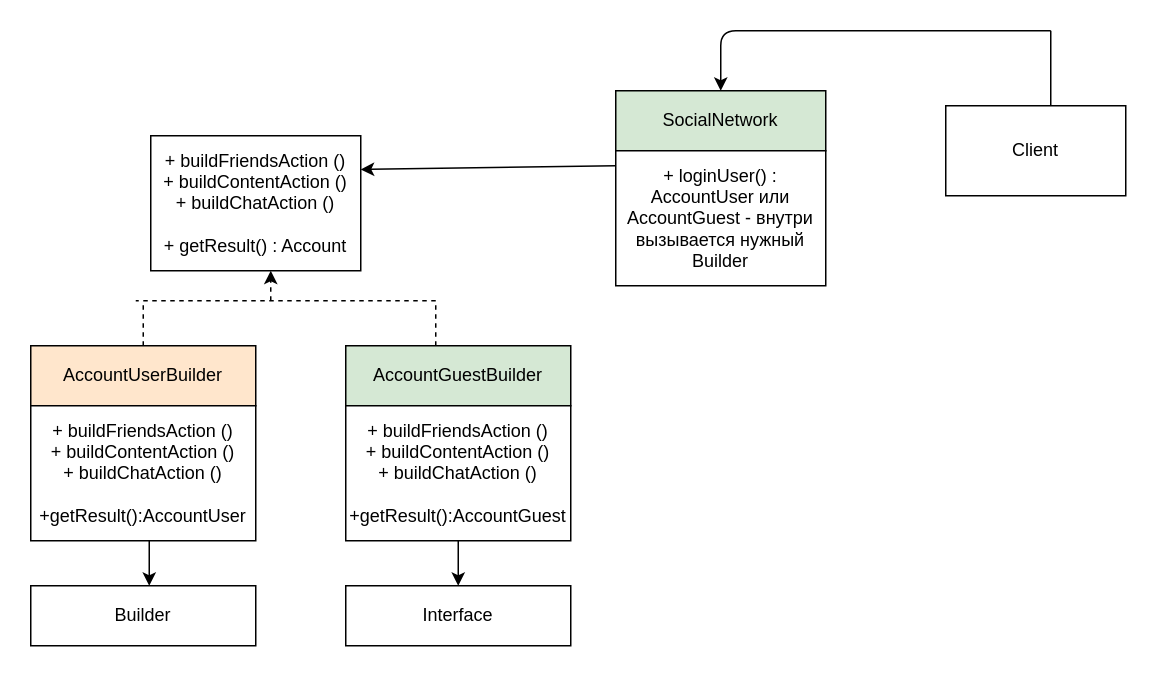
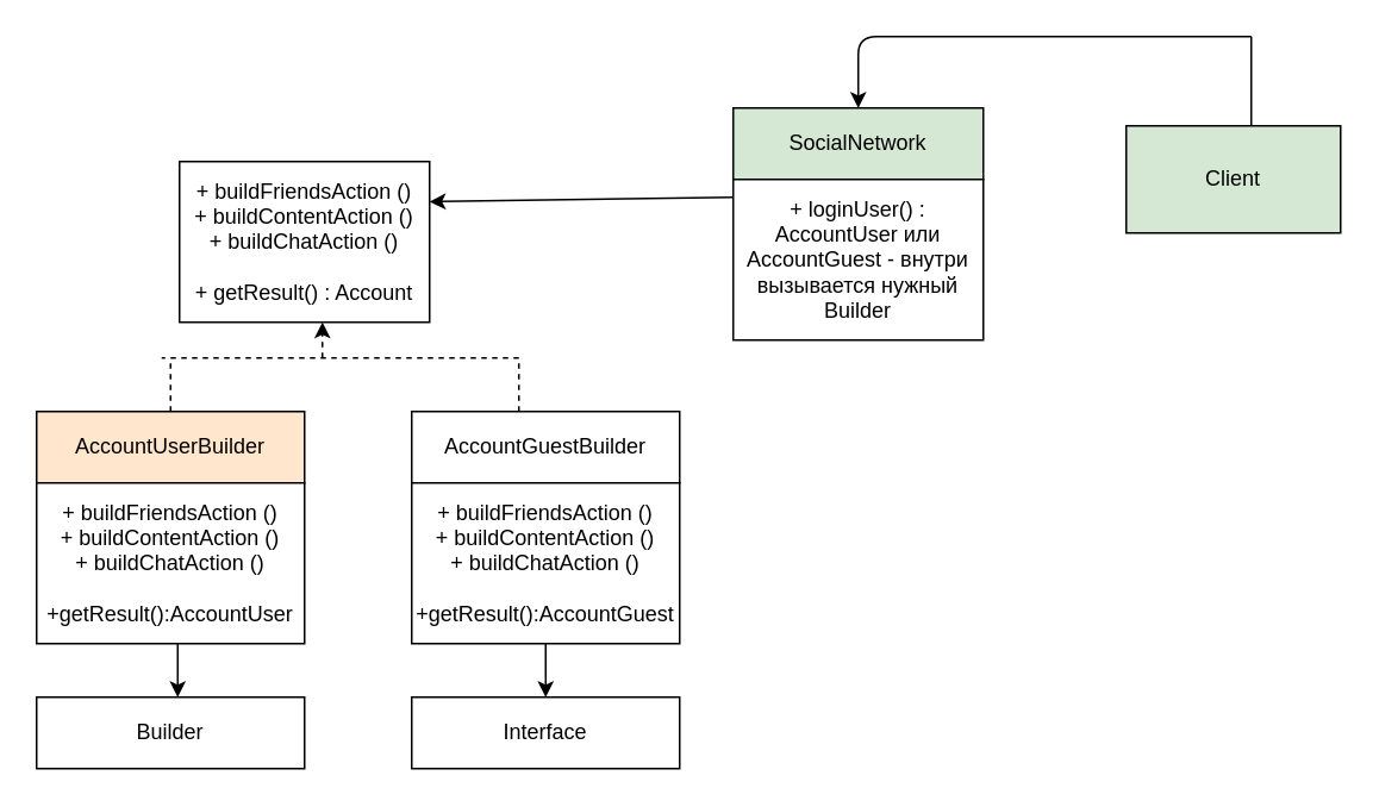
  <mxCell id="0" />
  <mxCell id="1" parent="0" />
  <mxCell id="2" value="+ buildFriendsAction ()&lt;br&gt;+ buildContentAction ()&lt;br&gt;+ buildChatAction ()&lt;br&gt;&lt;br&gt;+ getResult() : Account&lt;br&gt;" style="rounded=0;whiteSpace=wrap;html=1;" vertex="1" parent="1"><mxGeometry x="100" y="90" width="140" height="90" as="geometry" /></mxCell>
  <mxCell id="3" value="AccountUserBuilder&lt;br&gt;" style="rounded=0;whiteSpace=wrap;html=1;fillColor=#ffe6cc;" vertex="1" parent="1"><mxGeometry x="20" y="230" width="150" height="40" as="geometry" /></mxCell>
  <mxCell id="4" value="+ buildFriendsAction ()&lt;br&gt;+ buildContentAction ()&lt;br&gt;+ buildChatAction ()&lt;br&gt;&lt;br&gt;+getResult():AccountUser&lt;br&gt;" style="rounded=0;whiteSpace=wrap;html=1;" vertex="1" parent="1"><mxGeometry x="20" y="270" width="150" height="90" as="geometry" /></mxCell>
- <mxCell id="5" value="AccountGuestBuilder" style="rounded=0;whiteSpace=wrap;html=1;fillColor=#d5e8d4;" vertex="1" parent="1"><mxGeometry x="230" y="230" width="150" height="40" as="geometry" /></mxCell>
+ <mxCell id="5" value="AccountGuestBuilder" style="rounded=0;whiteSpace=wrap;html=1;" vertex="1" parent="1"><mxGeometry x="230" y="230" width="150" height="40" as="geometry" /></mxCell>
  <mxCell id="6" value="+ buildFriendsAction ()&lt;br&gt;+ buildContentAction ()&lt;br&gt;+ buildChatAction ()&lt;br&gt;&lt;br&gt;+getResult():AccountGuest&lt;br&gt;" style="rounded=0;whiteSpace=wrap;html=1;" vertex="1" parent="1"><mxGeometry x="230" y="270" width="150" height="90" as="geometry" /></mxCell>
  <mxCell id="7" value="Builder&lt;br&gt;" style="rounded=0;whiteSpace=wrap;html=1;" vertex="1" parent="1"><mxGeometry x="20" y="390" width="150" height="40" as="geometry" /></mxCell>
  <mxCell id="8" value="Interface" style="rounded=0;whiteSpace=wrap;html=1;" vertex="1" parent="1"><mxGeometry x="230" y="390" width="150" height="40" as="geometry" /></mxCell>
  <mxCell id="9" value="" style="endArrow=classic;html=1;" edge="1" parent="1"><mxGeometry width="50" height="50" relative="1" as="geometry"><mxPoint x="99" y="360" as="sourcePoint" /><mxPoint x="99" y="390" as="targetPoint" /></mxGeometry></mxCell>
  <mxCell id="10" value="" style="endArrow=classic;html=1;" edge="1" parent="1"><mxGeometry width="50" height="50" relative="1" as="geometry"><mxPoint x="305" y="360" as="sourcePoint" /><mxPoint x="305" y="390" as="targetPoint" /></mxGeometry></mxCell>
  <mxCell id="11" value="SocialNetwork" style="rounded=0;whiteSpace=wrap;html=1;fillColor=#d5e8d4;" vertex="1" parent="1"><mxGeometry x="410" y="60" width="140" height="40" as="geometry" /></mxCell>
  <mxCell id="12" value="+ loginUser() : AccountUser или AccountGuest - внутри вызывается нужный Builder" style="rounded=0;whiteSpace=wrap;html=1;" vertex="1" parent="1"><mxGeometry x="410" y="100" width="140" height="90" as="geometry" /></mxCell>
- <mxCell id="13" value="Client" style="rounded=0;whiteSpace=wrap;html=1;" vertex="1" parent="1"><mxGeometry x="630" y="70" width="120" height="60" as="geometry" /></mxCell>
+ <mxCell id="13" value="Client" style="rounded=0;whiteSpace=wrap;html=1;fillColor=#d5e8d4;" vertex="1" parent="1"><mxGeometry x="630" y="70" width="120" height="60" as="geometry" /></mxCell>
  <mxCell id="14" value="" style="endArrow=classic;html=1;entryX=0.5;entryY=0;entryDx=0;entryDy=0;" edge="1" parent="1" target="11"><mxGeometry width="50" height="50" relative="1" as="geometry"><mxPoint x="700" y="20" as="sourcePoint" /><mxPoint x="315" y="20" as="targetPoint" /><Array as="points"><mxPoint x="480" y="20" /></Array></mxGeometry></mxCell>
  <mxCell id="15" value="" style="endArrow=none;html=1;" edge="1" parent="1"><mxGeometry width="50" height="50" relative="1" as="geometry"><mxPoint x="700" y="70" as="sourcePoint" /><mxPoint x="700" y="20" as="targetPoint" /></mxGeometry></mxCell>
  <mxCell id="16" value="" style="endArrow=classic;html=1;entryX=1;entryY=0.25;entryDx=0;entryDy=0;" edge="1" parent="1" target="2"><mxGeometry width="50" height="50" relative="1" as="geometry"><mxPoint x="410" y="110" as="sourcePoint" /><mxPoint x="290" y="110" as="targetPoint" /></mxGeometry></mxCell>
  <mxCell id="17" value="" style="endArrow=none;dashed=1;html=1;" edge="1" parent="1"><mxGeometry width="50" height="50" relative="1" as="geometry"><mxPoint x="290" y="200" as="sourcePoint" /><mxPoint x="90" y="200" as="targetPoint" /></mxGeometry></mxCell>
  <mxCell id="18" value="" style="endArrow=none;dashed=1;html=1;" edge="1" parent="1"><mxGeometry width="50" height="50" relative="1" as="geometry"><mxPoint x="95" y="230" as="sourcePoint" /><mxPoint x="95" y="200" as="targetPoint" /></mxGeometry></mxCell>
  <mxCell id="19" value="" style="endArrow=none;dashed=1;html=1;" edge="1" parent="1"><mxGeometry width="50" height="50" relative="1" as="geometry"><mxPoint x="290" y="230" as="sourcePoint" /><mxPoint x="290" y="200" as="targetPoint" /></mxGeometry></mxCell>
  <mxCell id="20" value="" style="endArrow=classic;html=1;dashed=1;" edge="1" parent="1"><mxGeometry width="50" height="50" relative="1" as="geometry"><mxPoint x="180" y="200" as="sourcePoint" /><mxPoint x="180" y="180" as="targetPoint" /></mxGeometry></mxCell>
